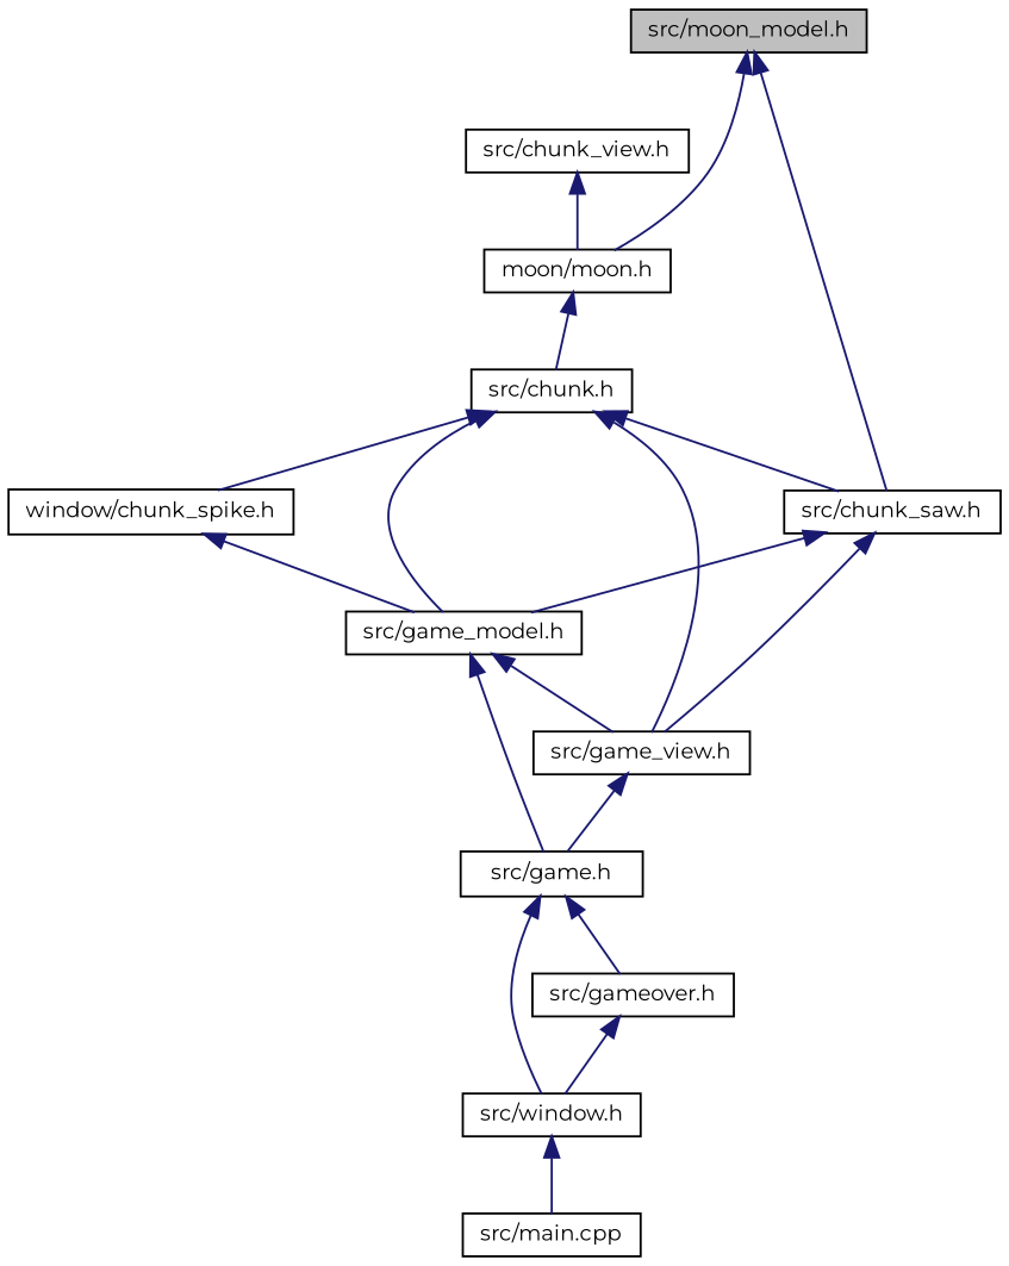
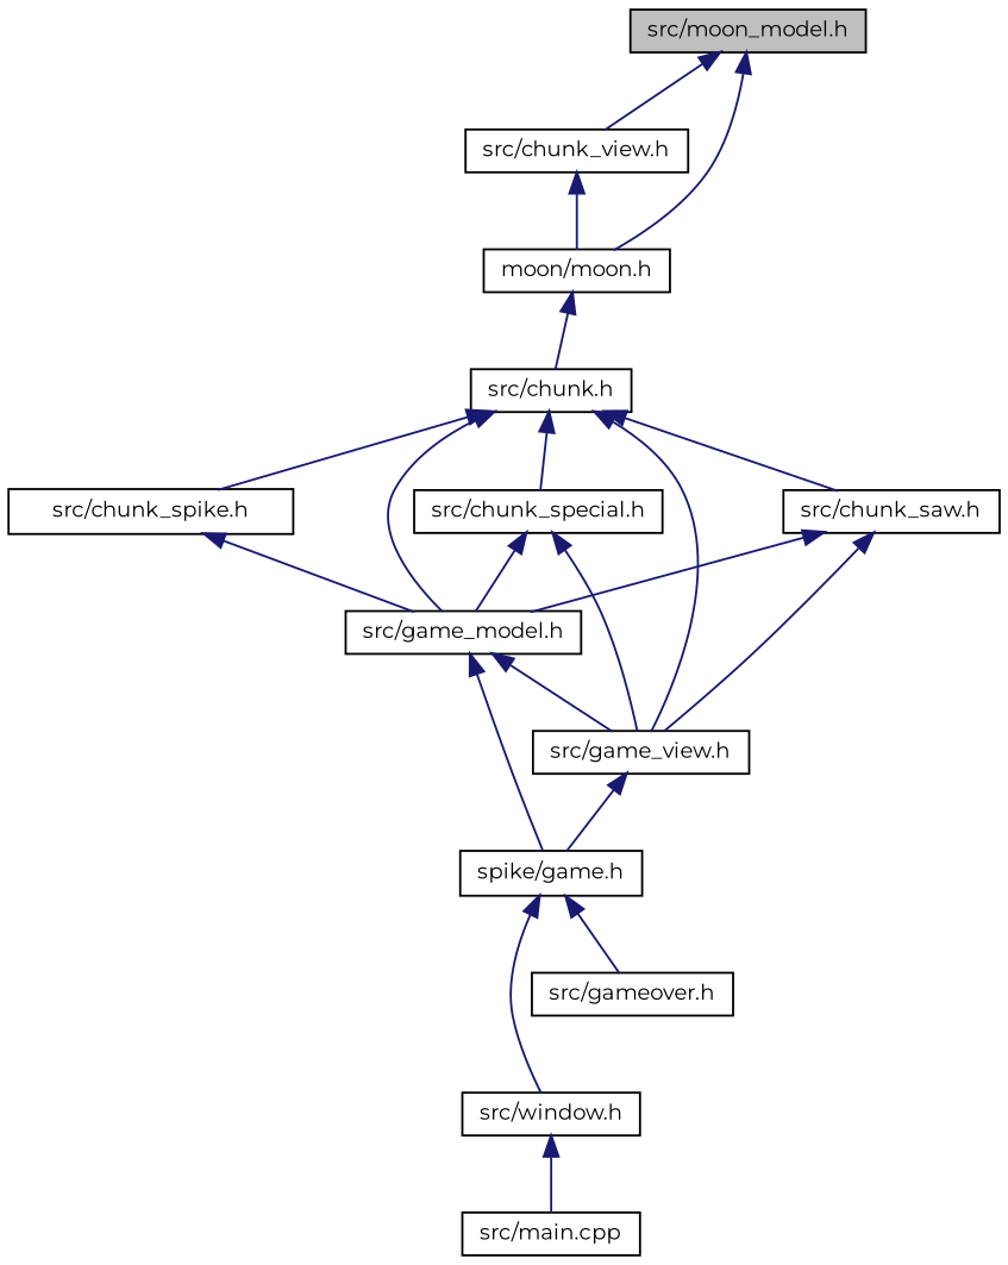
  digraph {
    fontname=Montserrat
    node [color=black fillcolor=white fontname=Montserrat fontsize=10 shape=record style=filled]
    edge [color=midnightblue dir=back fontname=Montserrat fontsize=10 labelfontname=Helvetica labelfontsize=10 style=solid]
    n1 [fillcolor=grey75 fontcolor=black height=0.2 label="src/moon_model.h" width=0.4]
    n2 [height=0.2 label="moon/moon.h" width=0.4]
    n3 [height=0.2 label="src/chunk_view.h" width=0.4]
    n4 [height=0.2 label="src/chunk.h" width=0.4]
    n5 [height=0.2 label="src/game_model.h" width=0.4]
    n6 [height=0.2 label="src/game_view.h" width=0.4]
    n7 [height=0.2 label="src/chunk_saw.h" width=0.4]
-   n9 [height=0.2 label="window/chunk_spike.h" width=0.4]
-   n10 [height=0.2 label="src/game.h" width=0.4]
+   n8 [height=0.2 label="src/chunk_special.h" width=0.4]
+   n9 [height=0.2 label="src/chunk_spike.h" width=0.4]
+   n10 [height=0.2 label="spike/game.h" width=0.4]
    n11 [height=0.2 label="src/window.h" width=0.4]
    n12 [height=0.2 label="src/gameover.h" width=0.4]
    n13 [height=0.2 label="src/main.cpp" width=0.4]
    n1 -> n2
-   n1 -> n7
+   n1 -> n3
    n2 -> n4
    n3 -> n2
    n4 -> n5
    n4 -> n6
    n4 -> n7
+   n4 -> n8
    n4 -> n9
    n5 -> n6
    n5 -> n10
    n6 -> n10
    n7 -> n5
    n7 -> n6
+   n8 -> n5
+   n8 -> n6
    n9 -> n5
    n10 -> n11
    n10 -> n12
    n11 -> n13
-   n12 -> n11
  }
